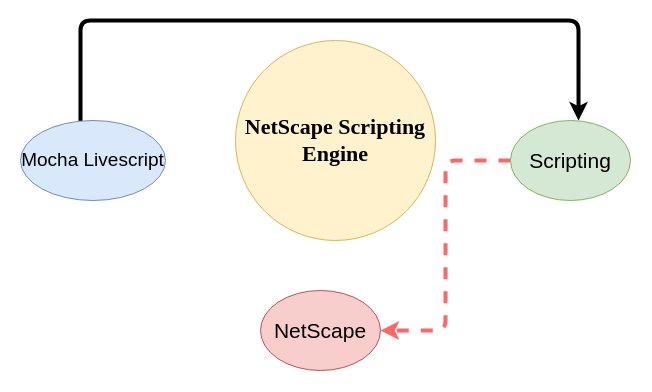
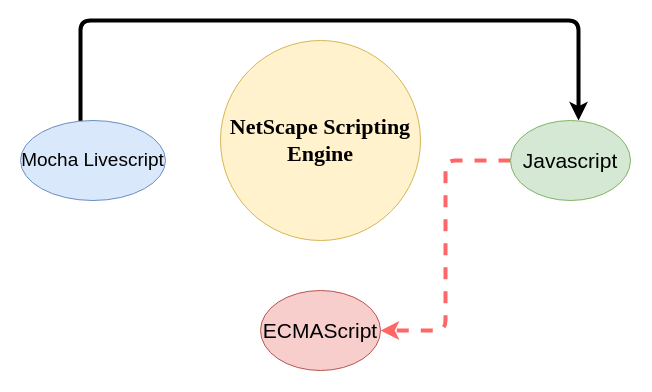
  <mxCell id="0" />
  <mxCell id="1" parent="0" />
- <mxCell id="2" value="NetScape Scripting Engine" style="ellipse;whiteSpace=wrap;html=1;rounded=0;shadow=0;comic=0;strokeWidth=1;fontFamily=Verdana;fontSize=22;strokeColor=#d6b656;fillColor=#fff2cc;fontStyle=1" parent="1" vertex="1"><mxGeometry x="235" y="40" width="200" height="200" as="geometry" /></mxCell>
+ <mxCell id="2" value="NetScape Scripting Engine" style="ellipse;whiteSpace=wrap;html=1;rounded=0;shadow=0;comic=0;strokeWidth=1;fontFamily=Verdana;fontSize=22;strokeColor=#d6b656;fillColor=#fff2cc;fontStyle=1" parent="1" vertex="1"><mxGeometry x="220" y="40" width="200" height="200" as="geometry" /></mxCell>
  <mxCell id="3" style="edgeStyle=orthogonalEdgeStyle;orthogonalLoop=1;jettySize=auto;html=1;entryX=0.567;entryY=0;entryDx=0;entryDy=0;entryPerimeter=0;fontSize=21;rounded=1;strokeWidth=4;" edge="1" parent="1" source="4" target="6"><mxGeometry relative="1" as="geometry"><Array as="points"><mxPoint x="80" y="20" /><mxPoint x="578" y="20" /></Array></mxGeometry></mxCell>
  <mxCell id="4" value="Mocha Livescript" style="ellipse;whiteSpace=wrap;html=1;fontSize=19;fillColor=#dae8fc;strokeColor=#6c8ebf;" vertex="1" parent="1"><mxGeometry x="20" y="120" width="145" height="80" as="geometry" /></mxCell>
  <mxCell id="5" style="edgeStyle=orthogonalEdgeStyle;rounded=1;orthogonalLoop=1;jettySize=auto;html=1;entryX=1;entryY=0.5;entryDx=0;entryDy=0;strokeWidth=4;fontSize=21;dashed=1;strokeColor=#FF6666;" edge="1" parent="1" source="6" target="7"><mxGeometry relative="1" as="geometry" /></mxCell>
- <mxCell id="6" value="Scripting" style="ellipse;whiteSpace=wrap;html=1;fontSize=21;fillColor=#d5e8d4;strokeColor=#82b366;" vertex="1" parent="1"><mxGeometry x="510" y="120" width="120" height="80" as="geometry" /></mxCell>
- <mxCell id="7" value="NetScape" style="ellipse;whiteSpace=wrap;html=1;fontSize=21;fillColor=#f8cecc;strokeColor=#b85450;" vertex="1" parent="1"><mxGeometry x="260" y="290" width="120" height="80" as="geometry" /></mxCell>
+ <mxCell id="6" value="Javascript" style="ellipse;whiteSpace=wrap;html=1;fontSize=21;fillColor=#d5e8d4;strokeColor=#82b366;" vertex="1" parent="1"><mxGeometry x="510" y="120" width="120" height="80" as="geometry" /></mxCell>
+ <mxCell id="7" value="ECMAScript" style="ellipse;whiteSpace=wrap;html=1;fontSize=21;fillColor=#f8cecc;strokeColor=#b85450;" vertex="1" parent="1"><mxGeometry x="260" y="290" width="120" height="80" as="geometry" /></mxCell>
